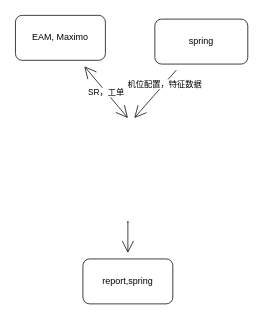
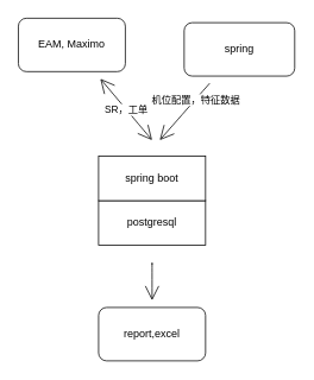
  <mxCell id="0" />
  <mxCell id="1" parent="0" />
  <mxCell id="2" value="" style="edgeStyle=none;curved=1;rounded=0;orthogonalLoop=1;jettySize=auto;html=1;endArrow=open;startSize=14;endSize=14;sourcePerimeterSpacing=8;targetPerimeterSpacing=8;" edge="1" parent="1" target="4"><mxGeometry relative="1" as="geometry"><mxPoint x="170" y="297" as="sourcePoint" /><Array as="points"><mxPoint x="170" y="285" /></Array></mxGeometry></mxCell>
  <mxCell id="3" value="SR，工单" style="edgeStyle=none;curved=1;rounded=0;orthogonalLoop=1;jettySize=auto;html=1;endArrow=open;startSize=14;endSize=14;sourcePerimeterSpacing=8;targetPerimeterSpacing=8;startArrow=open;startFill=0;" edge="1" parent="1" target="5"><mxGeometry relative="1" as="geometry"><mxPoint x="170" y="157" as="sourcePoint" /></mxGeometry></mxCell>
- <mxCell id="4" value="report,spring" style="rounded=1;whiteSpace=wrap;html=1;hachureGap=4;pointerEvents=0;" vertex="1" parent="1"><mxGeometry x="110" y="345" width="120" height="60" as="geometry" /></mxCell>
+ <mxCell id="4" value="report,excel" style="rounded=1;whiteSpace=wrap;html=1;hachureGap=4;pointerEvents=0;" vertex="1" parent="1"><mxGeometry x="110" y="345" width="120" height="60" as="geometry" /></mxCell>
  <mxCell id="5" value="EAM, Maximo" style="rounded=1;whiteSpace=wrap;html=1;hachureGap=4;pointerEvents=0;" vertex="1" parent="1"><mxGeometry x="20" y="20" width="120" height="60" as="geometry" /></mxCell>
+ <mxCell id="6" value="postgresql" style="rounded=0;whiteSpace=wrap;html=1;hachureGap=4;pointerEvents=0;" vertex="1" parent="1"><mxGeometry x="110" y="225" width="120" height="50" as="geometry" /></mxCell>
+ <mxCell id="7" value="spring boot" style="rounded=0;whiteSpace=wrap;html=1;hachureGap=4;pointerEvents=0;" vertex="1" parent="1"><mxGeometry x="110" y="175" width="120" height="50" as="geometry" /></mxCell>
  <mxCell id="8" value="" style="edgeStyle=none;curved=1;rounded=0;orthogonalLoop=1;jettySize=auto;html=1;startArrow=none;startFill=0;endArrow=open;startSize=14;endSize=14;sourcePerimeterSpacing=8;targetPerimeterSpacing=8;" edge="1" parent="1" source="10"><mxGeometry relative="1" as="geometry"><mxPoint x="178.571" y="157" as="targetPoint" /></mxGeometry></mxCell>
  <mxCell id="9" value="机位配置，特征数据" style="edgeLabel;html=1;align=center;verticalAlign=middle;resizable=0;points=[];" vertex="1" connectable="0" parent="8"><mxGeometry x="-0.431" relative="1" as="geometry"><mxPoint as="offset" /></mxGeometry></mxCell>
  <mxCell id="10" value="spring" style="rounded=1;whiteSpace=wrap;html=1;hachureGap=4;pointerEvents=0;" vertex="1" parent="1"><mxGeometry x="206" y="25" width="124" height="60" as="geometry" /></mxCell>
